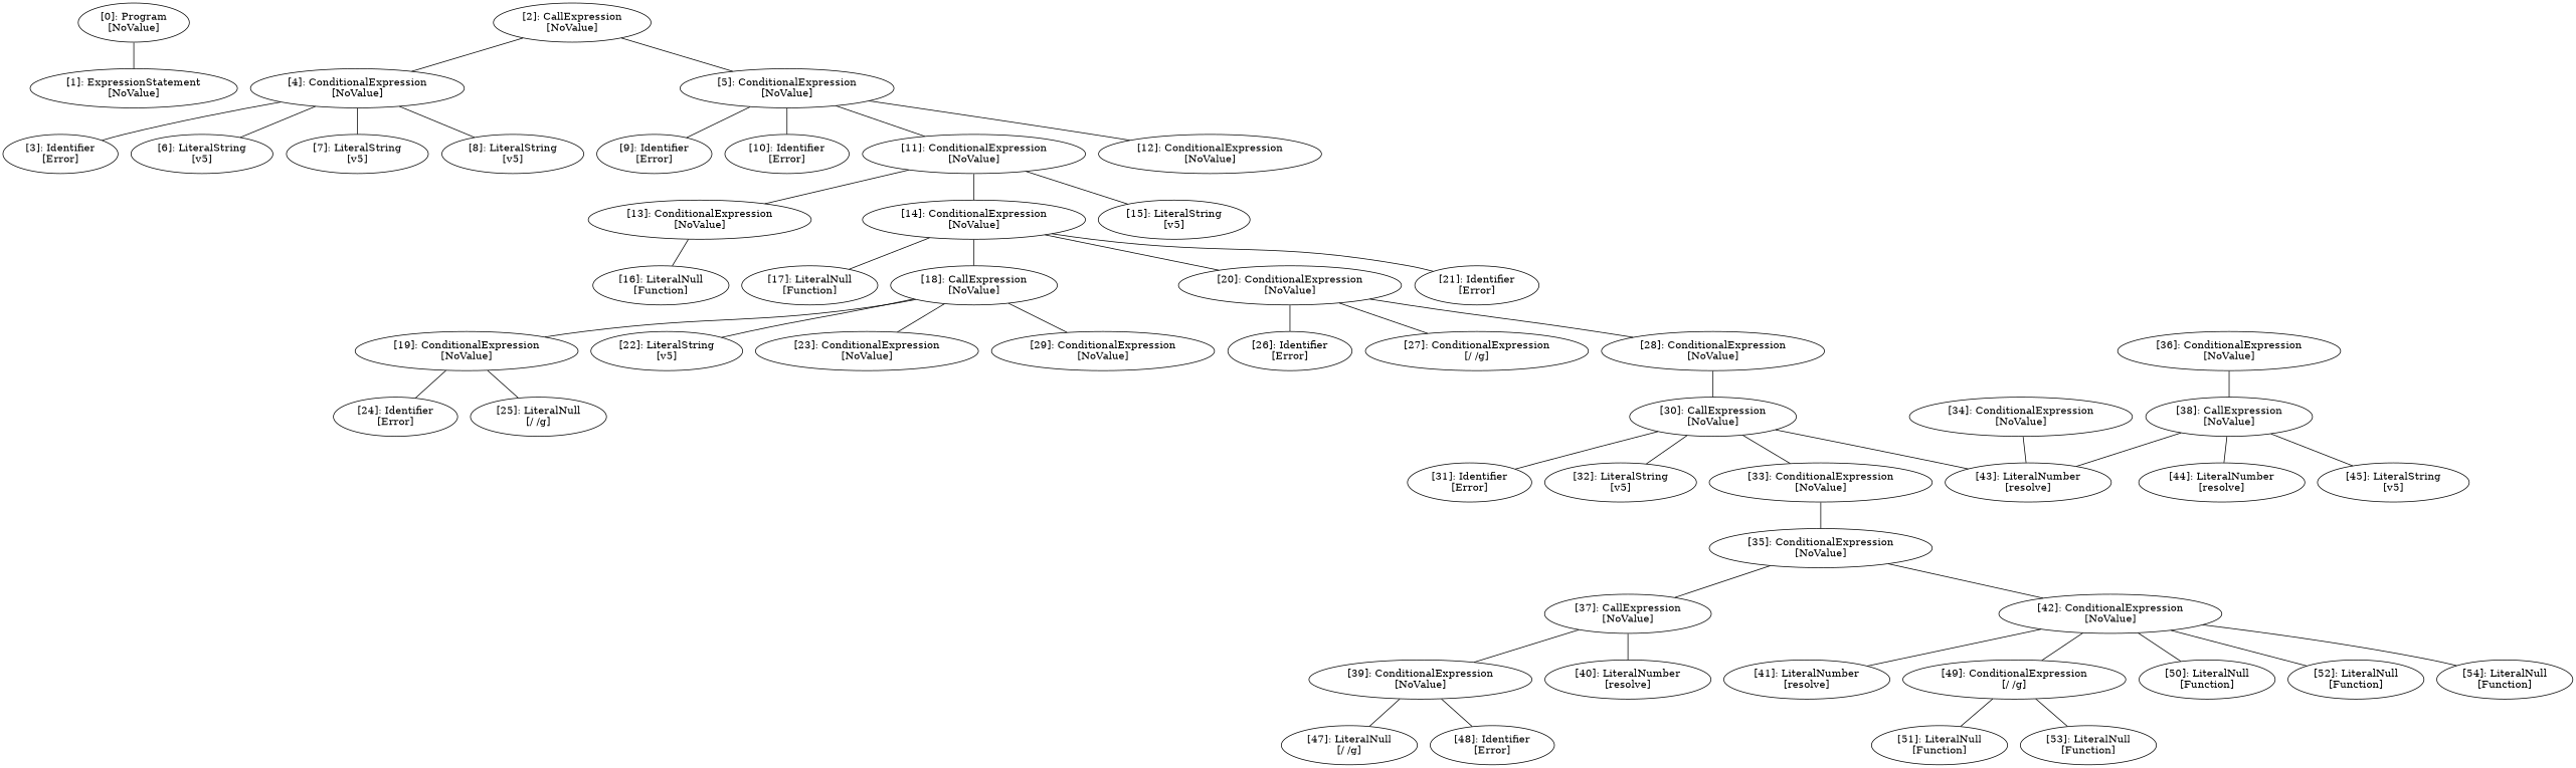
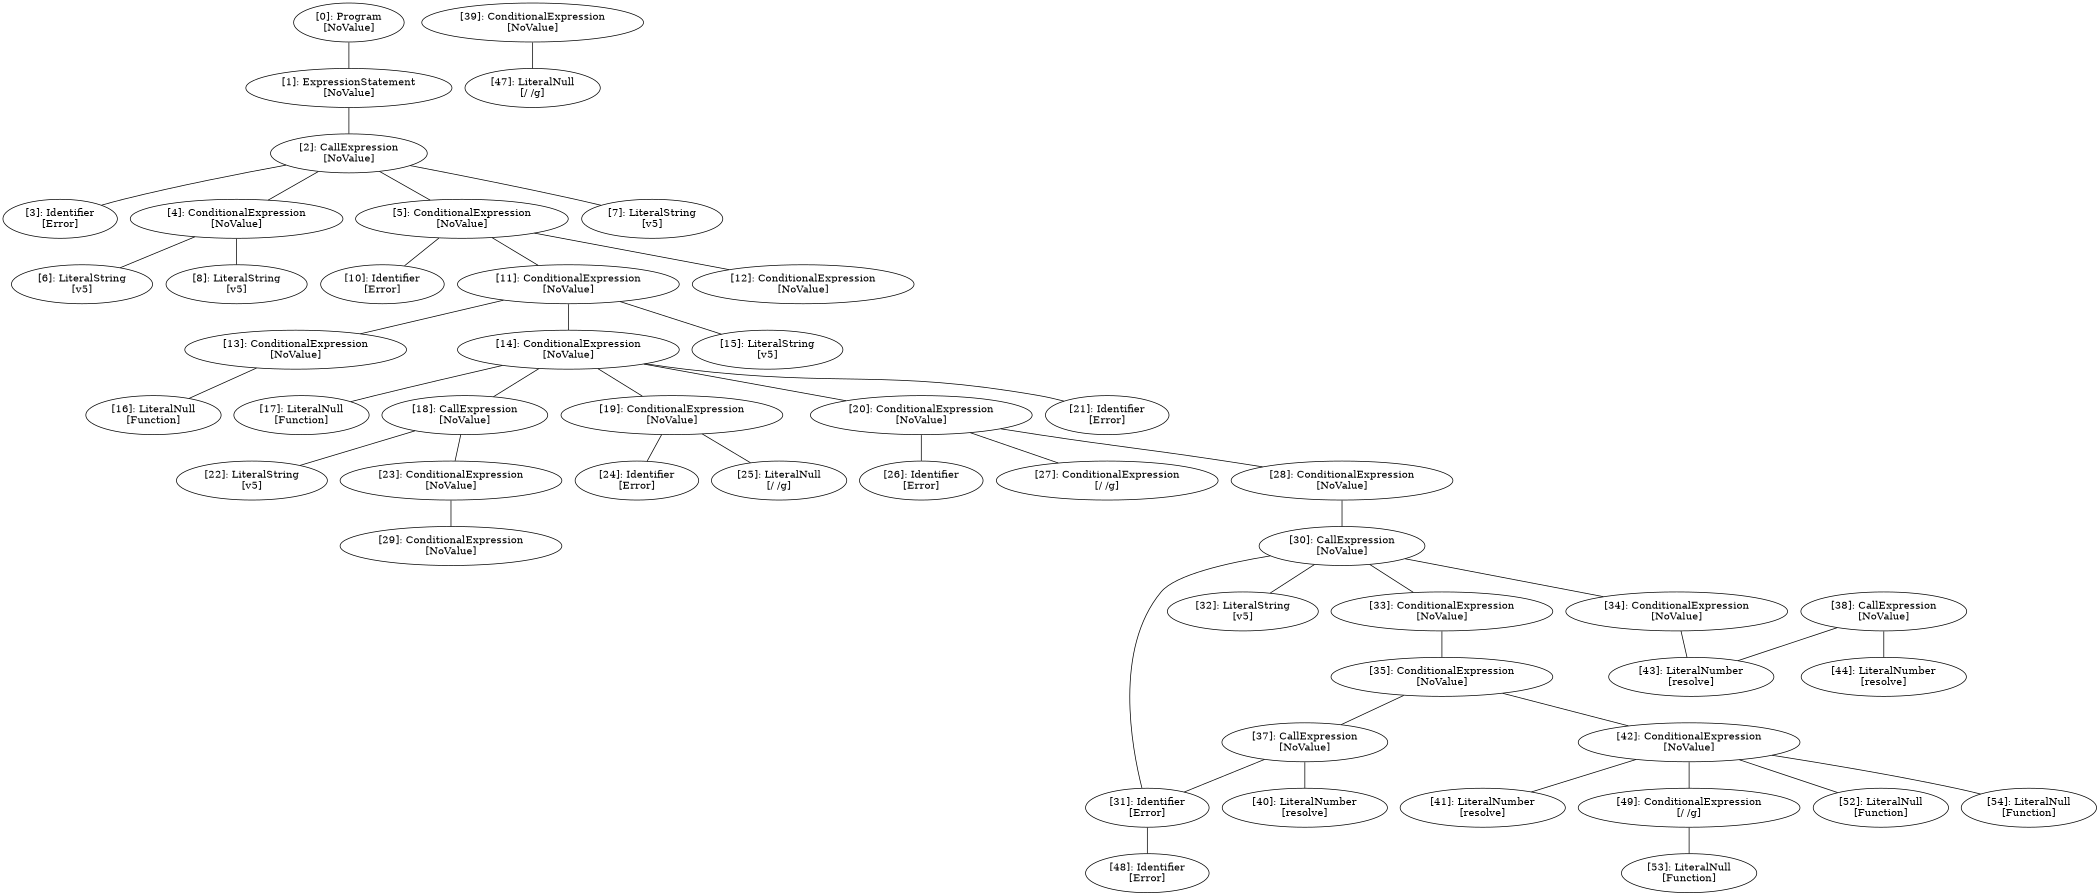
  graph {
    n1 [label="[0]: Program\n[NoValue]"]
    n2 [label="[1]: ExpressionStatement\n[NoValue]"]
    n3 [label="[2]: CallExpression\n[NoValue]"]
    n4 [label="[3]: Identifier\n[Error]"]
    n5 [label="[4]: ConditionalExpression\n[NoValue]"]
    n6 [label="[5]: ConditionalExpression\n[NoValue]"]
    n7 [label="[6]: LiteralString\n[v5]"]
    n8 [label="[7]: LiteralString\n[v5]"]
    n9 [label="[8]: LiteralString\n[v5]"]
-   n10 [label="[9]: Identifier\n[Error]"]
    n11 [label="[10]: Identifier\n[Error]"]
    n12 [label="[11]: ConditionalExpression\n[NoValue]"]
    n13 [label="[12]: ConditionalExpression\n[NoValue]"]
    n14 [label="[13]: ConditionalExpression\n[NoValue]"]
    n15 [label="[14]: ConditionalExpression\n[NoValue]"]
    n16 [label="[15]: LiteralString\n[v5]"]
    n17 [label="[16]: LiteralNull\n[Function]"]
    n18 [label="[17]: LiteralNull\n[Function]"]
    n19 [label="[18]: CallExpression\n[NoValue]"]
    n20 [label="[19]: ConditionalExpression\n[NoValue]"]
    n21 [label="[20]: ConditionalExpression\n[NoValue]"]
    n22 [label="[21]: Identifier\n[Error]"]
    n23 [label="[22]: LiteralString\n[v5]"]
    n24 [label="[23]: ConditionalExpression\n[NoValue]"]
    n25 [label="[24]: Identifier\n[Error]"]
    n26 [label="[25]: LiteralNull\n[/ /g]"]
    n27 [label="[26]: Identifier\n[Error]"]
    n28 [label="[27]: ConditionalExpression\n[/ /g]"]
    n29 [label="[28]: ConditionalExpression\n[NoValue]"]
    n30 [label="[29]: ConditionalExpression\n[NoValue]"]
    n31 [label="[30]: CallExpression\n[NoValue]"]
    n32 [label="[31]: Identifier\n[Error]"]
    n33 [label="[32]: LiteralString\n[v5]"]
    n34 [label="[33]: ConditionalExpression\n[NoValue]"]
    n35 [label="[34]: ConditionalExpression\n[NoValue]"]
    n36 [label="[35]: ConditionalExpression\n[NoValue]"]
    n37 [label="[43]: LiteralNumber\n[resolve]"]
    n38 [label="[37]: CallExpression\n[NoValue]"]
    n39 [label="[42]: ConditionalExpression\n[NoValue]"]
-   n40 [label="[36]: ConditionalExpression\n[NoValue]"]
    n41 [label="[38]: CallExpression\n[NoValue]"]
    n42 [label="[39]: ConditionalExpression\n[NoValue]"]
    n43 [label="[40]: LiteralNumber\n[resolve]"]
    n44 [label="[41]: LiteralNumber\n[resolve]"]
    n45 [label="[49]: ConditionalExpression\n[/ /g]"]
-   n46 [label="[50]: LiteralNull\n[Function]"]
    n47 [label="[52]: LiteralNull\n[Function]"]
    n48 [label="[54]: LiteralNull\n[Function]"]
    n49 [label="[44]: LiteralNumber\n[resolve]"]
-   n50 [label="[45]: LiteralString\n[v5]"]
    n51 [label="[47]: LiteralNull\n[/ /g]"]
    n52 [label="[48]: Identifier\n[Error]"]
-   n53 [label="[51]: LiteralNull\n[Function]"]
    n54 [label="[53]: LiteralNull\n[Function]"]
    n1 -- n2
-   n5 -- n4
+   n2 -- n3
+   n3 -- n4
    n3 -- n5
    n3 -- n6
    n5 -- n7
-   n5 -- n8
+   n3 -- n8
    n5 -- n9
-   n6 -- n10
    n6 -- n11
    n6 -- n12
    n6 -- n13
    n12 -- n14
    n12 -- n15
    n12 -- n16
    n14 -- n17
    n15 -- n18
    n15 -- n19
-   n19 -- n20
+   n15 -- n20
    n15 -- n21
    n15 -- n22
    n19 -- n23
    n19 -- n24
    n20 -- n25
    n20 -- n26
    n21 -- n27
    n21 -- n28
    n21 -- n29
-   n19 -- n30
+   n24 -- n30
    n29 -- n31
    n31 -- n32
    n31 -- n33
    n31 -- n34
-   n31 -- n37
+   n31 -- n35
    n34 -- n36
    n35 -- n37
    n36 -- n38
    n36 -- n39
-   n38 -- n42
+   n38 -- n32
    n38 -- n43
    n39 -- n44
    n39 -- n45
-   n39 -- n46
    n39 -- n47
    n39 -- n48
-   n40 -- n41
    n41 -- n37
    n41 -- n49
-   n41 -- n50
    n42 -- n51
-   n42 -- n52
-   n45 -- n53
+   n32 -- n52
    n45 -- n54
  }
